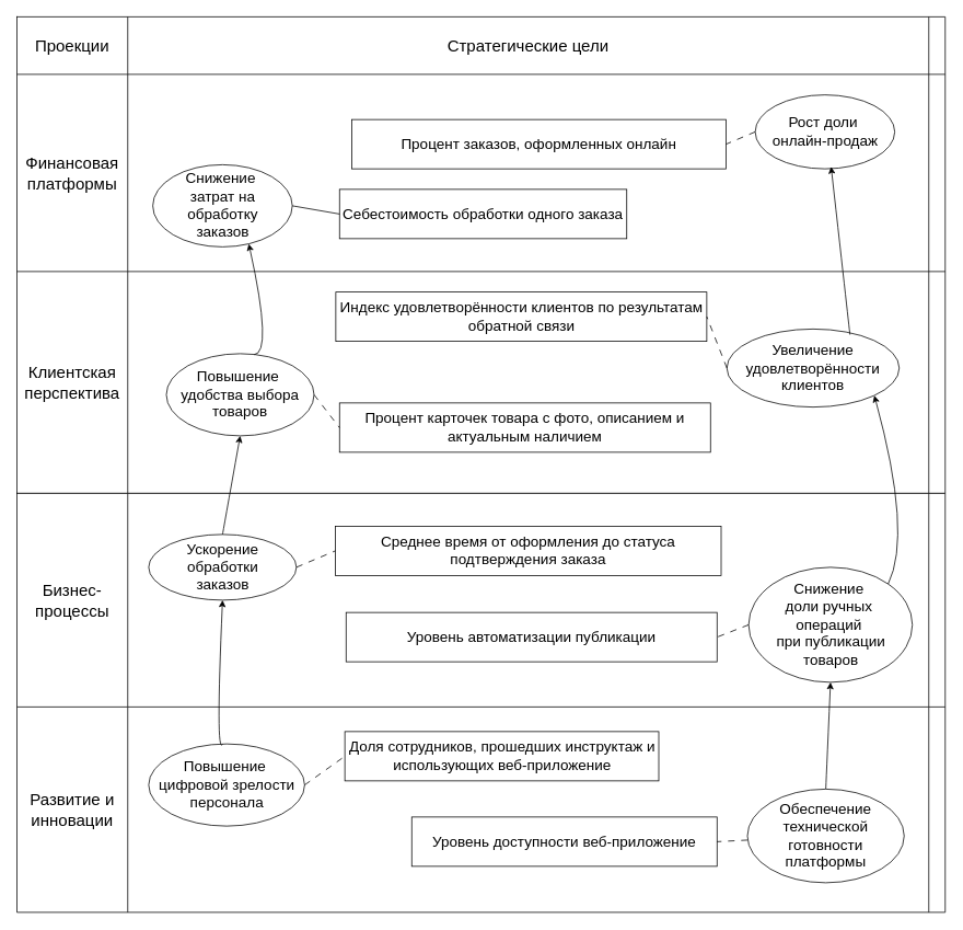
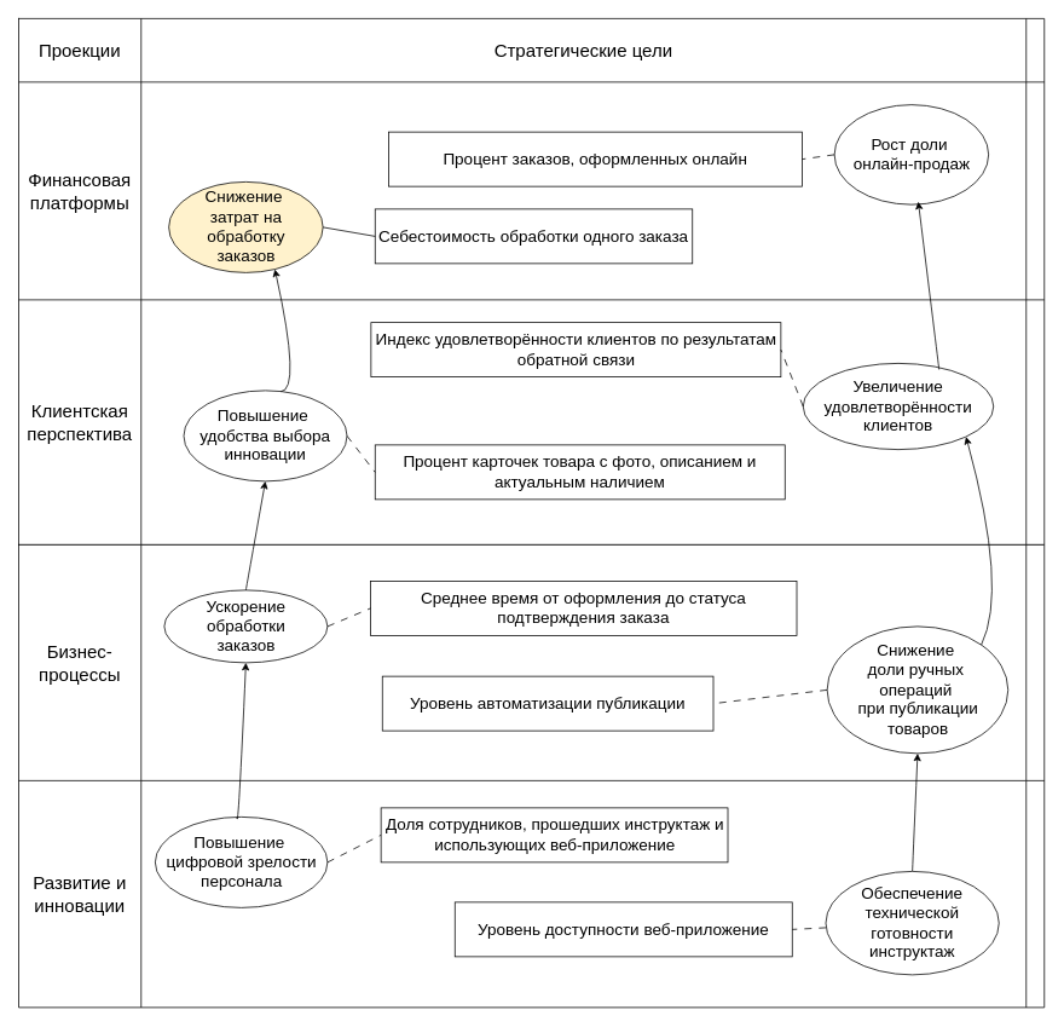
  <mxCell id="0" />
  <mxCell id="1" parent="0" />
  <mxCell id="2" value="" style="shape=table;startSize=0;container=1;collapsible=0;childLayout=tableLayout;fontSize=18;" parent="1" vertex="1"><mxGeometry x="20" y="20" width="1131" height="580" as="geometry" /></mxCell>
  <mxCell id="3" value="" style="shape=tableRow;horizontal=0;startSize=0;swimlaneHead=0;swimlaneBody=0;strokeColor=inherit;top=0;left=0;bottom=0;right=0;collapsible=0;dropTarget=0;fillColor=none;points=[[0,0.5],[1,0.5]];portConstraint=eastwest;fontSize=18;" parent="2" vertex="1"><mxGeometry width="1131" height="70" as="geometry" /></mxCell>
  <mxCell id="4" value="&lt;font style=&quot;font-size: 20px;&quot;&gt;Проекции&lt;/font&gt;" style="shape=partialRectangle;html=1;whiteSpace=wrap;connectable=0;strokeColor=inherit;overflow=hidden;fillColor=none;top=0;left=0;bottom=0;right=0;pointerEvents=1;fontSize=18;" parent="3" vertex="1"><mxGeometry width="135" height="70" as="geometry"><mxRectangle width="135" height="70" as="alternateBounds" /></mxGeometry></mxCell>
  <mxCell id="5" value="&lt;font style=&quot;font-size: 20px;&quot;&gt;Стратегические цели&lt;/font&gt;" style="shape=partialRectangle;html=1;whiteSpace=wrap;connectable=0;strokeColor=inherit;overflow=hidden;fillColor=none;top=0;left=0;bottom=0;right=0;pointerEvents=1;fontSize=18;" parent="3" vertex="1"><mxGeometry x="135" width="976" height="70" as="geometry"><mxRectangle width="976" height="70" as="alternateBounds" /></mxGeometry></mxCell>
  <mxCell id="6" value="" style="shape=partialRectangle;html=1;whiteSpace=wrap;connectable=0;strokeColor=inherit;overflow=hidden;fillColor=none;top=0;left=0;bottom=0;right=0;pointerEvents=1;fontSize=18;" parent="3" vertex="1"><mxGeometry x="1111" width="20" height="70" as="geometry"><mxRectangle width="20" height="70" as="alternateBounds" /></mxGeometry></mxCell>
  <mxCell id="7" value="" style="shape=tableRow;horizontal=0;startSize=0;swimlaneHead=0;swimlaneBody=0;strokeColor=inherit;top=0;left=0;bottom=0;right=0;collapsible=0;dropTarget=0;fillColor=none;points=[[0,0.5],[1,0.5]];portConstraint=eastwest;fontSize=18;" parent="2" vertex="1"><mxGeometry y="70" width="1131" height="240" as="geometry" /></mxCell>
  <mxCell id="8" value="&lt;div&gt;&lt;font style=&quot;font-size: 20px;&quot;&gt;Финансовая платформы&lt;/font&gt;&lt;/div&gt;" style="shape=partialRectangle;html=1;whiteSpace=wrap;connectable=0;strokeColor=inherit;overflow=hidden;fillColor=none;top=0;left=0;bottom=0;right=0;pointerEvents=1;fontSize=18;align=center;" parent="7" vertex="1"><mxGeometry width="135" height="240" as="geometry"><mxRectangle width="135" height="240" as="alternateBounds" /></mxGeometry></mxCell>
  <mxCell id="9" value="" style="shape=partialRectangle;html=1;whiteSpace=wrap;connectable=0;strokeColor=inherit;overflow=hidden;fillColor=none;top=0;left=0;bottom=0;right=0;pointerEvents=1;fontSize=18;" parent="7" vertex="1"><mxGeometry x="135" width="976" height="240" as="geometry"><mxRectangle width="976" height="240" as="alternateBounds" /></mxGeometry></mxCell>
  <mxCell id="10" value="" style="shape=partialRectangle;html=1;whiteSpace=wrap;connectable=0;strokeColor=inherit;overflow=hidden;fillColor=none;top=0;left=0;bottom=0;right=0;pointerEvents=1;fontSize=18;" parent="7" vertex="1"><mxGeometry x="1111" width="20" height="240" as="geometry"><mxRectangle width="20" height="240" as="alternateBounds" /></mxGeometry></mxCell>
  <mxCell id="11" value="" style="shape=tableRow;horizontal=0;startSize=0;swimlaneHead=0;swimlaneBody=0;strokeColor=inherit;top=0;left=0;bottom=0;right=0;collapsible=0;dropTarget=0;fillColor=none;points=[[0,0.5],[1,0.5]];portConstraint=eastwest;fontSize=18;" parent="2" vertex="1"><mxGeometry y="310" width="1131" height="270" as="geometry" /></mxCell>
  <mxCell id="12" value="&lt;font style=&quot;font-size: 20px;&quot;&gt;Клиентская перспектива&lt;/font&gt;" style="shape=partialRectangle;html=1;whiteSpace=wrap;connectable=0;strokeColor=inherit;overflow=hidden;fillColor=none;top=0;left=0;bottom=0;right=0;pointerEvents=1;fontSize=18;" parent="11" vertex="1"><mxGeometry width="135" height="270" as="geometry"><mxRectangle width="135" height="270" as="alternateBounds" /></mxGeometry></mxCell>
  <mxCell id="13" value="" style="shape=partialRectangle;html=1;whiteSpace=wrap;connectable=0;strokeColor=inherit;overflow=hidden;fillColor=none;top=0;left=0;bottom=0;right=0;pointerEvents=1;fontSize=18;" parent="11" vertex="1"><mxGeometry x="135" width="976" height="270" as="geometry"><mxRectangle width="976" height="270" as="alternateBounds" /></mxGeometry></mxCell>
  <mxCell id="14" value="" style="shape=partialRectangle;html=1;whiteSpace=wrap;connectable=0;strokeColor=inherit;overflow=hidden;fillColor=none;top=0;left=0;bottom=0;right=0;pointerEvents=1;fontSize=18;" parent="11" vertex="1"><mxGeometry x="1111" width="20" height="270" as="geometry"><mxRectangle width="20" height="270" as="alternateBounds" /></mxGeometry></mxCell>
  <mxCell id="15" value="" style="shape=table;startSize=0;container=1;collapsible=0;childLayout=tableLayout;fontSize=18;" parent="1" vertex="1"><mxGeometry x="20" y="600" width="1131" height="510" as="geometry" /></mxCell>
  <mxCell id="16" value="" style="shape=tableRow;horizontal=0;startSize=0;swimlaneHead=0;swimlaneBody=0;strokeColor=inherit;top=0;left=0;bottom=0;right=0;collapsible=0;dropTarget=0;fillColor=none;points=[[0,0.5],[1,0.5]];portConstraint=eastwest;fontSize=18;" parent="15" vertex="1"><mxGeometry width="1131" height="260" as="geometry" /></mxCell>
  <mxCell id="17" value="&lt;font style=&quot;font-size: 20px;&quot;&gt;Бизнес-&lt;/font&gt;&lt;div&gt;&lt;font style=&quot;font-size: 20px;&quot;&gt;процессы&lt;/font&gt;&lt;/div&gt;" style="shape=partialRectangle;html=1;whiteSpace=wrap;connectable=0;strokeColor=inherit;overflow=hidden;fillColor=none;top=0;left=0;bottom=0;right=0;pointerEvents=1;fontSize=18;" parent="16" vertex="1"><mxGeometry width="135" height="260" as="geometry"><mxRectangle width="135" height="260" as="alternateBounds" /></mxGeometry></mxCell>
  <mxCell id="18" value="" style="shape=partialRectangle;html=1;whiteSpace=wrap;connectable=0;strokeColor=inherit;overflow=hidden;fillColor=none;top=0;left=0;bottom=0;right=0;pointerEvents=1;fontSize=18;" parent="16" vertex="1"><mxGeometry x="135" width="976" height="260" as="geometry"><mxRectangle width="976" height="260" as="alternateBounds" /></mxGeometry></mxCell>
  <mxCell id="19" value="" style="shape=partialRectangle;html=1;whiteSpace=wrap;connectable=0;strokeColor=inherit;overflow=hidden;fillColor=none;top=0;left=0;bottom=0;right=0;pointerEvents=1;fontSize=18;" parent="16" vertex="1"><mxGeometry x="1111" width="20" height="260" as="geometry"><mxRectangle width="20" height="260" as="alternateBounds" /></mxGeometry></mxCell>
  <mxCell id="20" value="" style="shape=tableRow;horizontal=0;startSize=0;swimlaneHead=0;swimlaneBody=0;strokeColor=inherit;top=0;left=0;bottom=0;right=0;collapsible=0;dropTarget=0;fillColor=none;points=[[0,0.5],[1,0.5]];portConstraint=eastwest;fontSize=18;" parent="15" vertex="1"><mxGeometry y="260" width="1131" height="250" as="geometry" /></mxCell>
  <mxCell id="21" value="&lt;font style=&quot;font-size: 20px;&quot;&gt;Развитие и инновации&lt;/font&gt;" style="shape=partialRectangle;html=1;whiteSpace=wrap;connectable=0;strokeColor=inherit;overflow=hidden;fillColor=none;top=0;left=0;bottom=0;right=0;pointerEvents=1;fontSize=18;" parent="20" vertex="1"><mxGeometry width="135" height="250" as="geometry"><mxRectangle width="135" height="250" as="alternateBounds" /></mxGeometry></mxCell>
  <mxCell id="22" value="" style="shape=partialRectangle;html=1;whiteSpace=wrap;connectable=0;strokeColor=inherit;overflow=hidden;fillColor=none;top=0;left=0;bottom=0;right=0;pointerEvents=1;fontSize=18;" parent="20" vertex="1"><mxGeometry x="135" width="976" height="250" as="geometry"><mxRectangle width="976" height="250" as="alternateBounds" /></mxGeometry></mxCell>
  <mxCell id="23" value="" style="shape=partialRectangle;html=1;whiteSpace=wrap;connectable=0;strokeColor=inherit;overflow=hidden;fillColor=none;top=0;left=0;bottom=0;right=0;pointerEvents=1;fontSize=18;" parent="20" vertex="1"><mxGeometry x="1111" width="20" height="250" as="geometry"><mxRectangle width="20" height="250" as="alternateBounds" /></mxGeometry></mxCell>
- <mxCell id="24" value="&lt;div&gt;&lt;font&gt;Рост доли&amp;nbsp;&lt;/font&gt;&lt;/div&gt;&lt;div&gt;&lt;font&gt;онлайн-продаж&lt;/font&gt;&lt;/div&gt;" style="ellipse;whiteSpace=wrap;html=1;align=center;fontSize=18;" parent="1" vertex="1"><mxGeometry x="919.5" y="115" width="170" height="90" as="geometry" /></mxCell>
- <mxCell id="25" value="&lt;span&gt;Повышение&amp;nbsp;&lt;/span&gt;&lt;div&gt;&lt;span&gt;удобства выбора товаров&lt;/span&gt;&lt;/div&gt;" style="ellipse;whiteSpace=wrap;html=1;align=center;fontSize=18;" parent="1" vertex="1"><mxGeometry x="202" y="430" width="180" height="100" as="geometry" /></mxCell>
+ <mxCell id="24" value="&lt;div&gt;&lt;font&gt;Рост доли&amp;nbsp;&lt;/font&gt;&lt;/div&gt;&lt;div&gt;&lt;font&gt;онлайн-продаж&lt;/font&gt;&lt;/div&gt;" style="ellipse;whiteSpace=wrap;html=1;align=center;fontSize=18;" parent="1" vertex="1"><mxGeometry x="919.5" y="115" width="170" height="110" as="geometry" /></mxCell>
+ <mxCell id="25" value="&lt;span&gt;Повышение&amp;nbsp;&lt;/span&gt;&lt;div&gt;&lt;span&gt;удобства выбора инновации&lt;/span&gt;&lt;/div&gt;" style="ellipse;whiteSpace=wrap;html=1;align=center;fontSize=18;" parent="1" vertex="1"><mxGeometry x="202" y="430" width="180" height="100" as="geometry" /></mxCell>
  <mxCell id="26" value="&lt;font&gt;Увеличение удовлетворённости клиентов&lt;/font&gt;" style="ellipse;whiteSpace=wrap;html=1;align=center;fontSize=18;" parent="1" vertex="1"><mxGeometry x="885" y="400" width="210" height="95" as="geometry" /></mxCell>
  <mxCell id="27" value="Ускорение обработки&lt;div&gt;заказов&lt;/div&gt;" style="ellipse;whiteSpace=wrap;html=1;align=center;fontSize=18;" parent="1" vertex="1"><mxGeometry x="180.5" y="650" width="180" height="80" as="geometry" /></mxCell>
  <mxCell id="28" value="Снижение&amp;nbsp;&lt;div&gt;доли ручных&amp;nbsp;&lt;/div&gt;&lt;div&gt;операций&amp;nbsp;&lt;/div&gt;&lt;div&gt;при публикации товаров&lt;/div&gt;" style="ellipse;whiteSpace=wrap;html=1;align=center;fontSize=18;" parent="1" vertex="1"><mxGeometry x="911.5" y="690" width="199.5" height="140" as="geometry" /></mxCell>
- <mxCell id="29" value="Повышение&amp;nbsp;&lt;div&gt;цифровой зрелости персонала&lt;/div&gt;" style="ellipse;whiteSpace=wrap;html=1;align=center;fontSize=18;" parent="1" vertex="1"><mxGeometry x="180.5" y="905" width="190" height="100" as="geometry" /></mxCell>
+ <mxCell id="29" value="Повышение&amp;nbsp;&lt;div&gt;цифровой зрелости персонала&lt;/div&gt;" style="ellipse;whiteSpace=wrap;html=1;align=center;fontSize=18;" parent="1" vertex="1"><mxGeometry x="170.5" y="900" width="190" height="100" as="geometry" /></mxCell>
  <mxCell id="30" value="" style="curved=1;endArrow=classic;html=1;rounded=0;exitX=0.474;exitY=0.004;exitDx=0;exitDy=0;entryX=0.5;entryY=1;entryDx=0;entryDy=0;exitPerimeter=0;fontSize=18;" parent="1" source="29" target="27" edge="1"><mxGeometry width="50" height="50" relative="1" as="geometry"><mxPoint x="422" y="780" as="sourcePoint" /><mxPoint x="472" y="730" as="targetPoint" /><Array as="points"><mxPoint x="262" y="920" /></Array></mxGeometry></mxCell>
  <mxCell id="31" value="" style="curved=1;endArrow=classic;html=1;rounded=0;exitX=0.5;exitY=0;exitDx=0;exitDy=0;entryX=0.5;entryY=1;entryDx=0;entryDy=0;fontSize=18;" parent="1" source="53" target="28" edge="1"><mxGeometry width="50" height="50" relative="1" as="geometry"><mxPoint x="223" y="785" as="sourcePoint" /><mxPoint x="273" y="735" as="targetPoint" /><Array as="points" /></mxGeometry></mxCell>
  <mxCell id="32" value="" style="curved=1;endArrow=classic;html=1;rounded=0;exitX=0.5;exitY=0;exitDx=0;exitDy=0;entryX=0.5;entryY=1;entryDx=0;entryDy=0;fontSize=18;" parent="1" source="27" target="25" edge="1"><mxGeometry width="50" height="50" relative="1" as="geometry"><mxPoint x="492" y="610" as="sourcePoint" /><mxPoint x="542" y="560" as="targetPoint" /><Array as="points" /></mxGeometry></mxCell>
  <mxCell id="33" value="" style="curved=1;endArrow=classic;html=1;rounded=0;exitX=1;exitY=0;exitDx=0;exitDy=0;entryX=1;entryY=1;entryDx=0;entryDy=0;fontSize=18;" parent="1" source="28" target="26" edge="1"><mxGeometry width="50" height="50" relative="1" as="geometry"><mxPoint x="503" y="708.5" as="sourcePoint" /><mxPoint x="517" y="605.5" as="targetPoint" /><Array as="points"><mxPoint x="1111" y="650" /></Array></mxGeometry></mxCell>
- <mxCell id="34" value="&lt;font&gt;Снижение&amp;nbsp;&lt;/font&gt;&lt;div&gt;&lt;font&gt;затрат на обработку&lt;/font&gt;&lt;/div&gt;&lt;div&gt;&lt;font&gt;заказов&lt;/font&gt;&lt;/div&gt;" style="ellipse;whiteSpace=wrap;html=1;align=center;fontSize=18;" parent="1" vertex="1"><mxGeometry x="185.5" y="200" width="170" height="100" as="geometry" /></mxCell>
+ <mxCell id="34" value="&lt;font&gt;Снижение&amp;nbsp;&lt;/font&gt;&lt;div&gt;&lt;font&gt;затрат на обработку&lt;/font&gt;&lt;/div&gt;&lt;div&gt;&lt;font&gt;заказов&lt;/font&gt;&lt;/div&gt;" style="ellipse;whiteSpace=wrap;html=1;align=center;fontSize=18;fillColor=#fff2cc;" parent="1" vertex="1"><mxGeometry x="185.5" y="200" width="170" height="100" as="geometry" /></mxCell>
  <mxCell id="35" value="" style="curved=1;endArrow=classic;html=1;rounded=0;exitX=0.593;exitY=0.013;exitDx=0;exitDy=0;entryX=0.688;entryY=0.963;entryDx=0;entryDy=0;entryPerimeter=0;exitPerimeter=0;fontSize=18;" parent="1" source="25" target="34" edge="1"><mxGeometry width="50" height="50" relative="1" as="geometry"><mxPoint x="302" y="493.5" as="sourcePoint" /><mxPoint x="316" y="390.5" as="targetPoint" /><Array as="points"><mxPoint x="332" y="430" /></Array></mxGeometry></mxCell>
  <mxCell id="36" value="" style="curved=1;endArrow=classic;html=1;rounded=0;exitX=0.714;exitY=0.072;exitDx=0;exitDy=0;entryX=0.544;entryY=0.971;entryDx=0;entryDy=0;entryPerimeter=0;exitPerimeter=0;fontSize=18;" parent="1" source="26" target="24" edge="1"><mxGeometry width="50" height="50" relative="1" as="geometry"><mxPoint x="343.84" y="602.53" as="sourcePoint" /><mxPoint x="332.84" y="404.53" as="targetPoint" /><Array as="points" /></mxGeometry></mxCell>
  <mxCell id="37" value="&lt;span&gt;Себестоимость обработки одного заказа&lt;/span&gt;" style="rounded=0;whiteSpace=wrap;html=1;align=center;fontSize=18;" parent="1" vertex="1"><mxGeometry x="413" y="230" width="350" height="60" as="geometry" /></mxCell>
  <mxCell id="38" value="&lt;font&gt;Процент заказов, оформленных онлайн&lt;/font&gt;" style="rounded=0;whiteSpace=wrap;html=1;align=center;fontSize=18;" parent="1" vertex="1"><mxGeometry x="428" y="145" width="456" height="60" as="geometry" /></mxCell>
  <mxCell id="39" value="" style="endArrow=none;html=1;rounded=0;exitX=1;exitY=0.5;exitDx=0;exitDy=0;entryX=0;entryY=0.5;entryDx=0;entryDy=0;dashed=0;dashPattern=8 8;fontSize=18;" parent="1" source="34" target="37" edge="1"><mxGeometry width="50" height="50" relative="1" as="geometry"><mxPoint x="695.5" y="360" as="sourcePoint" /><mxPoint x="745.5" y="310" as="targetPoint" /></mxGeometry></mxCell>
  <mxCell id="40" value="" style="endArrow=none;html=1;rounded=0;exitX=0;exitY=0.5;exitDx=0;exitDy=0;entryX=1;entryY=0.5;entryDx=0;entryDy=0;dashed=1;dashPattern=8 8;fontSize=18;" parent="1" source="24" target="38" edge="1"><mxGeometry width="50" height="50" relative="1" as="geometry"><mxPoint x="446.5" y="125" as="sourcePoint" /><mxPoint x="854.5" y="125" as="targetPoint" /></mxGeometry></mxCell>
  <mxCell id="41" value="&lt;font&gt;Индекс удовлетворённости клиентов по результатам обратной связи&lt;/font&gt;" style="rounded=0;whiteSpace=wrap;html=1;align=center;fontSize=18;" parent="1" vertex="1"><mxGeometry x="408.5" y="355" width="452" height="60" as="geometry" /></mxCell>
  <mxCell id="42" value="&lt;font&gt;Процент карточек товара с фото, описанием и актуальным наличием&lt;/font&gt;" style="rounded=0;whiteSpace=wrap;html=1;align=center;fontSize=18;" parent="1" vertex="1"><mxGeometry x="413" y="490" width="452" height="60" as="geometry" /></mxCell>
  <mxCell id="43" value="" style="endArrow=none;html=1;rounded=0;exitX=1;exitY=0.5;exitDx=0;exitDy=0;entryX=0;entryY=0.5;entryDx=0;entryDy=0;dashed=1;dashPattern=8 8;fontSize=18;" parent="1" source="25" target="42" edge="1"><mxGeometry width="50" height="50" relative="1" as="geometry"><mxPoint x="780" y="740" as="sourcePoint" /><mxPoint x="830" y="690" as="targetPoint" /></mxGeometry></mxCell>
  <mxCell id="44" value="" style="endArrow=none;html=1;rounded=0;exitX=0;exitY=0.5;exitDx=0;exitDy=0;entryX=1;entryY=0.5;entryDx=0;entryDy=0;dashed=1;dashPattern=8 8;fontSize=18;" parent="1" source="26" target="41" edge="1"><mxGeometry width="50" height="50" relative="1" as="geometry"><mxPoint x="493" y="745" as="sourcePoint" /><mxPoint x="543" y="695" as="targetPoint" /></mxGeometry></mxCell>
  <mxCell id="45" value="&lt;span style=&quot;text-align: start;&quot;&gt;Среднее время от оформления до статуса подтверждения заказа&lt;/span&gt;" style="rounded=0;whiteSpace=wrap;html=1;align=center;fontSize=18;" parent="1" vertex="1"><mxGeometry x="408" y="640" width="470" height="60" as="geometry" /></mxCell>
- <mxCell id="46" value="&lt;span style=&quot;line-height: 140%;&quot;&gt;Уровень автоматизации публикации&lt;/span&gt;" style="rounded=0;whiteSpace=wrap;html=1;align=center;fontSize=18;" parent="1" vertex="1"><mxGeometry x="421" y="745" width="452" height="60" as="geometry" /></mxCell>
+ <mxCell id="46" value="&lt;span style=&quot;line-height: 140%;&quot;&gt;Уровень автоматизации публикации&lt;/span&gt;" style="rounded=0;whiteSpace=wrap;html=1;align=center;fontSize=18;" parent="1" vertex="1"><mxGeometry x="421" y="745" width="365" height="60" as="geometry" /></mxCell>
  <mxCell id="47" value="&lt;span style=&quot;text-align: start;&quot;&gt;Доля сотрудников, прошедших инструктаж и использующих веб-приложение&lt;/span&gt;" style="rounded=0;whiteSpace=wrap;html=1;align=center;fontSize=18;" parent="1" vertex="1"><mxGeometry x="419.5" y="890" width="382.5" height="60" as="geometry" /></mxCell>
  <mxCell id="48" value="&lt;span style=&quot;font-style: normal; font-variant-caps: normal; font-weight: 400; letter-spacing: normal; text-align: start; text-indent: 0px; text-transform: none; white-space: normal; word-spacing: 0px; -webkit-text-stroke-width: 0px; text-decoration: none; caret-color: rgb(0, 0, 0); color: rgb(0, 0, 0); float: none; display: inline !important;&quot;&gt;Уровень доступности веб-приложение&lt;/span&gt;" style="rounded=0;whiteSpace=wrap;html=1;align=center;fontSize=18;" parent="1" vertex="1"><mxGeometry x="501" y="994" width="372" height="60" as="geometry" /></mxCell>
  <mxCell id="49" value="" style="endArrow=none;html=1;rounded=0;dashed=1;dashPattern=8 8;entryX=1;entryY=0.5;entryDx=0;entryDy=0;fontSize=18;" parent="1" source="53" target="48" edge="1"><mxGeometry width="50" height="50" relative="1" as="geometry"><mxPoint x="973" y="1034" as="sourcePoint" /><mxPoint x="883" y="1034" as="targetPoint" /></mxGeometry></mxCell>
  <mxCell id="50" value="" style="endArrow=none;html=1;rounded=0;exitX=1;exitY=0.5;exitDx=0;exitDy=0;entryX=0;entryY=0.5;entryDx=0;entryDy=0;dashed=1;dashPattern=8 8;fontSize=18;" parent="1" source="29" target="47" edge="1"><mxGeometry width="50" height="50" relative="1" as="geometry"><mxPoint x="692" y="870" as="sourcePoint" /><mxPoint x="742" y="820" as="targetPoint" /></mxGeometry></mxCell>
  <mxCell id="51" value="" style="endArrow=none;html=1;rounded=0;exitX=1;exitY=0.5;exitDx=0;exitDy=0;entryX=0;entryY=0.5;entryDx=0;entryDy=0;dashed=1;dashPattern=8 8;fontSize=18;" parent="1" source="27" target="45" edge="1"><mxGeometry width="50" height="50" relative="1" as="geometry"><mxPoint x="690.5" y="600" as="sourcePoint" /><mxPoint x="740.5" y="550" as="targetPoint" /></mxGeometry></mxCell>
  <mxCell id="52" value="" style="endArrow=none;html=1;rounded=0;exitX=0;exitY=0.5;exitDx=0;exitDy=0;entryX=1;entryY=0.5;entryDx=0;entryDy=0;dashed=1;dashPattern=8 8;fontSize=18;" parent="1" source="28" target="46" edge="1"><mxGeometry width="50" height="50" relative="1" as="geometry"><mxPoint x="491.5" y="605" as="sourcePoint" /><mxPoint x="541.5" y="555" as="targetPoint" /></mxGeometry></mxCell>
- <mxCell id="53" value="&lt;div&gt;Обеспечение технической готовности платформы&lt;/div&gt;" style="ellipse;whiteSpace=wrap;html=1;align=center;fontSize=18;" parent="1" vertex="1"><mxGeometry x="910" y="960" width="191" height="114" as="geometry" /></mxCell>
+ <mxCell id="53" value="&lt;div&gt;Обеспечение технической готовности инструктаж&lt;/div&gt;" style="ellipse;whiteSpace=wrap;html=1;align=center;fontSize=18;" parent="1" vertex="1"><mxGeometry x="910" y="960" width="191" height="114" as="geometry" /></mxCell>
